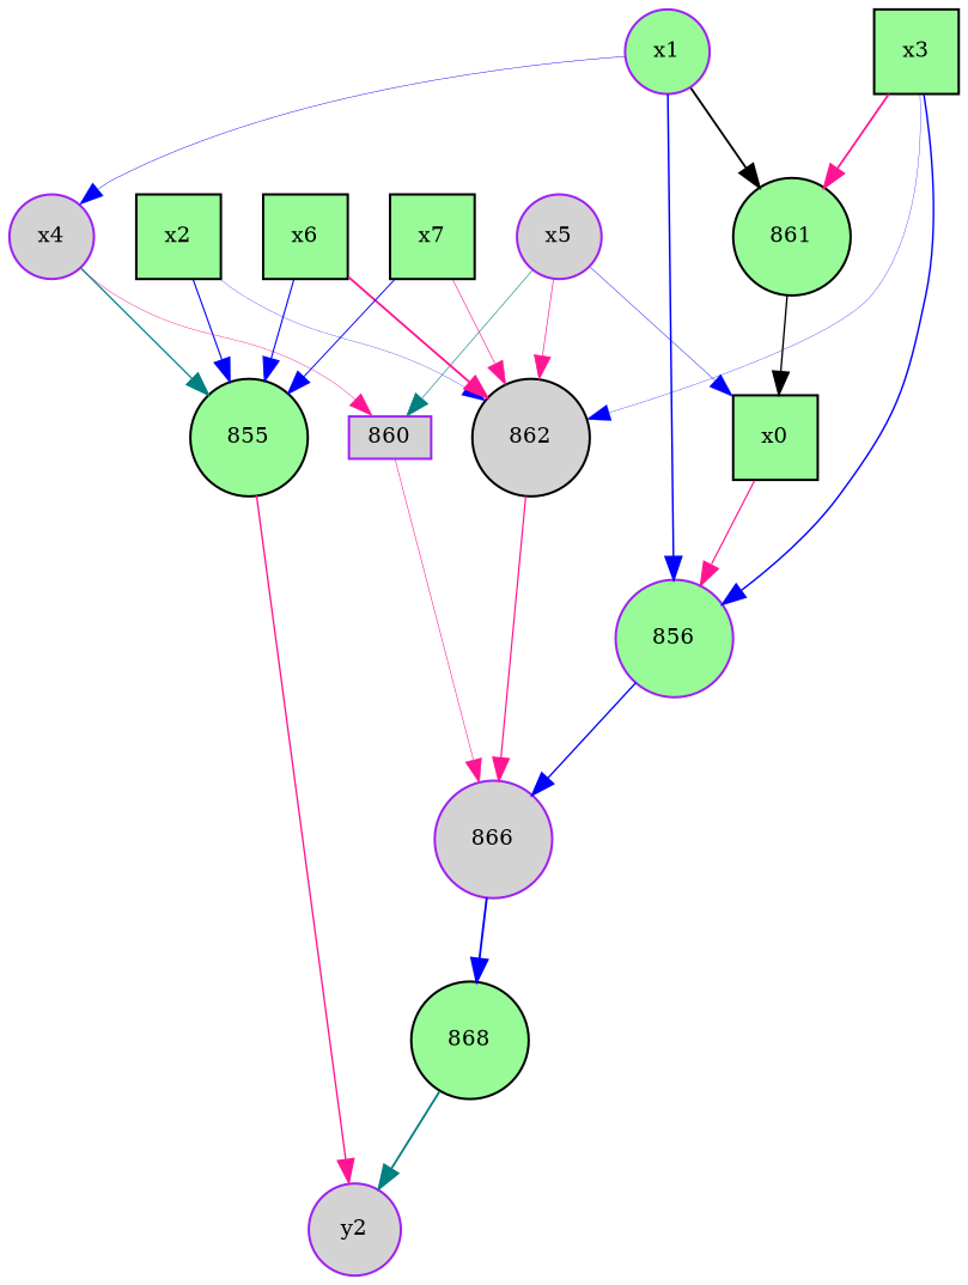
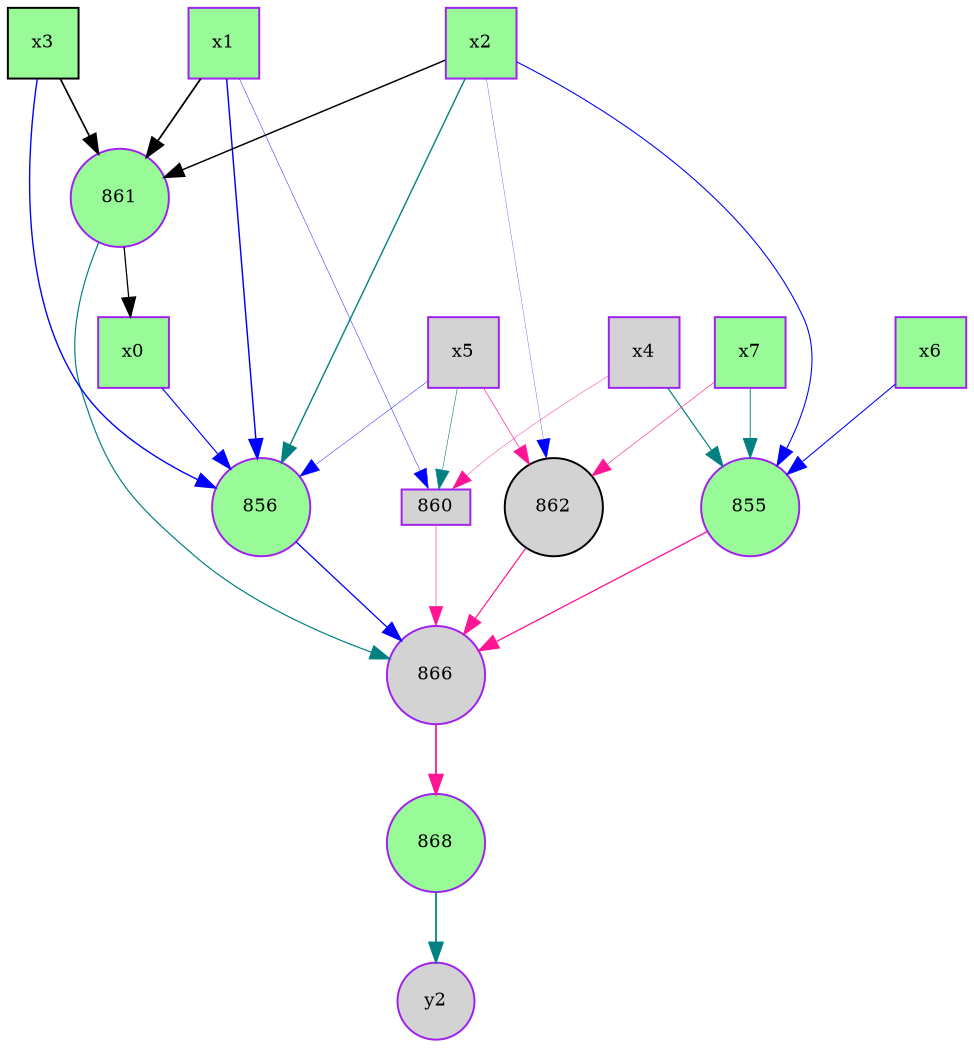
  digraph {
    node [color=purple fillcolor=palegreen fontsize=9 shape=box style=filled]
    edge [color=blue penwidth=0.9 style=solid]
-   x0 [color=black height=0.5 width=0.5]
+   x0 [height=0.5 width=0.5]
    856 [height=0.1 shape=circle width=0.1]
    n3 [fillcolor=lightgrey height=0.1 label=866 shape=circle width=0.1]
-   861 [color=black height=0.1 shape=circle width=0.1]
-   x1 [height=0.5 shape=circle width=0.5]
+   861 [height=0.1 shape=circle width=0.1]
+   x1 [height=0.5 width=0.5]
    860 [fillcolor=lightgrey height=0.1 width=0.1]
-   x2 [color=black height=0.5 width=0.5]
+   x2 [height=0.5 width=0.5]
    862 [color=black fillcolor=lightgrey height=0.1 shape=circle width=0.1]
-   855 [color=black height=0.1 shape=circle width=0.1]
+   855 [height=0.1 shape=circle width=0.1]
    x3 [color=black height=0.5 width=0.5]
-   x4 [fillcolor=lightgrey height=0.5 shape=circle width=0.5]
-   x5 [fillcolor=lightgrey height=0.5 shape=circle width=0.5]
-   x6 [color=black height=0.5 width=0.5]
-   x7 [color=black height=0.5 width=0.5]
+   x4 [fillcolor=lightgrey height=0.5 width=0.5]
+   x5 [fillcolor=lightgrey height=0.5 width=0.5]
+   x6 [height=0.5 width=0.5]
+   x7 [height=0.5 width=0.5]
    n15 [fillcolor=lightgrey height=0.1 label=y2 shape=circle width=0.1]
-   868 [color=black height=0.1 shape=circle width=0.1]
-   x0 -> 856 [color=deeppink penwidth=0.5830669744106866]
+   868 [height=0.1 shape=circle width=0.1]
+   x0 -> 856 [penwidth=0.5830669744106866]
    856 -> n3 [penwidth=0.6559747633135508]
-   n3 -> 868
+   n3 -> 868 [color=deeppink]
    861 -> x0 [color=black penwidth=0.6547277388255983]
+   861 -> n3 [color=teal penwidth=0.607333676121638]
    x1 -> 856 [penwidth=0.7349164931071159]
    x1 -> 861 [color=black]
-   x1 -> x4 [penwidth=0.21978909427762197]
+   x1 -> 860 [penwidth=0.21978909427762197]
    860 -> n3 [color=deeppink penwidth=0.271792057583939]
+   x2 -> 856 [color=teal penwidth=0.70257856054142]
+   x2 -> 861 [color=black penwidth=0.7518951010677266]
    x2 -> 862 [penwidth=0.1374628986818847]
    x2 -> 855 [penwidth=0.5474728625524143]
    862 -> n3 [color=deeppink penwidth=0.5998737809181917]
-   855 -> n15 [color=deeppink penwidth=0.6693047051682617]
+   855 -> n3 [color=deeppink penwidth=0.6693047051682617]
    x3 -> 856 [penwidth=0.7020555883314752]
-   x3 -> 861 [color=deeppink penwidth=0.8535713862248971]
-   x3 -> 862 [penwidth=0.14959566862552126]
+   x3 -> 861 [color=black penwidth=0.8535713862248971]
    x4 -> 860 [color=deeppink penwidth=0.21507571980575185]
    x4 -> 855 [color=teal penwidth=0.6098777374076854]
-   x5 -> x0 [penwidth=0.21586279492635357]
+   x5 -> 856 [penwidth=0.21586279492635357]
    x5 -> 860 [color=teal penwidth=0.29095463679749856]
    x5 -> 862 [color=deeppink penwidth=0.3310389809601871]
-   x6 -> 862 [color=deeppink]
    x6 -> 855 [penwidth=0.5409426820868365]
    x7 -> 862 [color=deeppink penwidth=0.3024710551832417]
-   x7 -> 855 [penwidth=0.46720710582830893]
+   x7 -> 855 [color=teal penwidth=0.46720710582830893]
    868 -> n15 [color=teal]
  }
